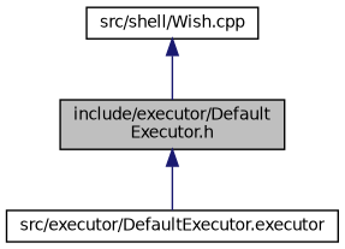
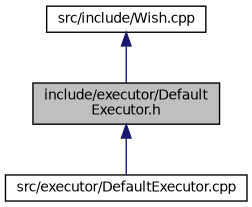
  digraph {
    node [color=black fillcolor=white fontname=Helvetica fontsize=10 shape=record style=filled]
    edge [color=midnightblue dir=back fontname=Helvetica fontsize=10 labelfontname=Helvetica labelfontsize=10 style=solid]
    n1 [fillcolor=grey75 fontcolor=black height=0.2 label="include/executor/Default\lExecutor.h" width=0.4]
-   n2 [height=0.2 label="src/executor/DefaultExecutor.executor" width=0.4]
-   n3 [height=0.2 label="src/shell/Wish.cpp" width=0.4]
+   n2 [height=0.2 label="src/executor/DefaultExecutor.cpp" width=0.4]
+   n3 [height=0.2 label="src/include/Wish.cpp" width=0.4]
    n1 -> n2
    n3 -> n1
  }
